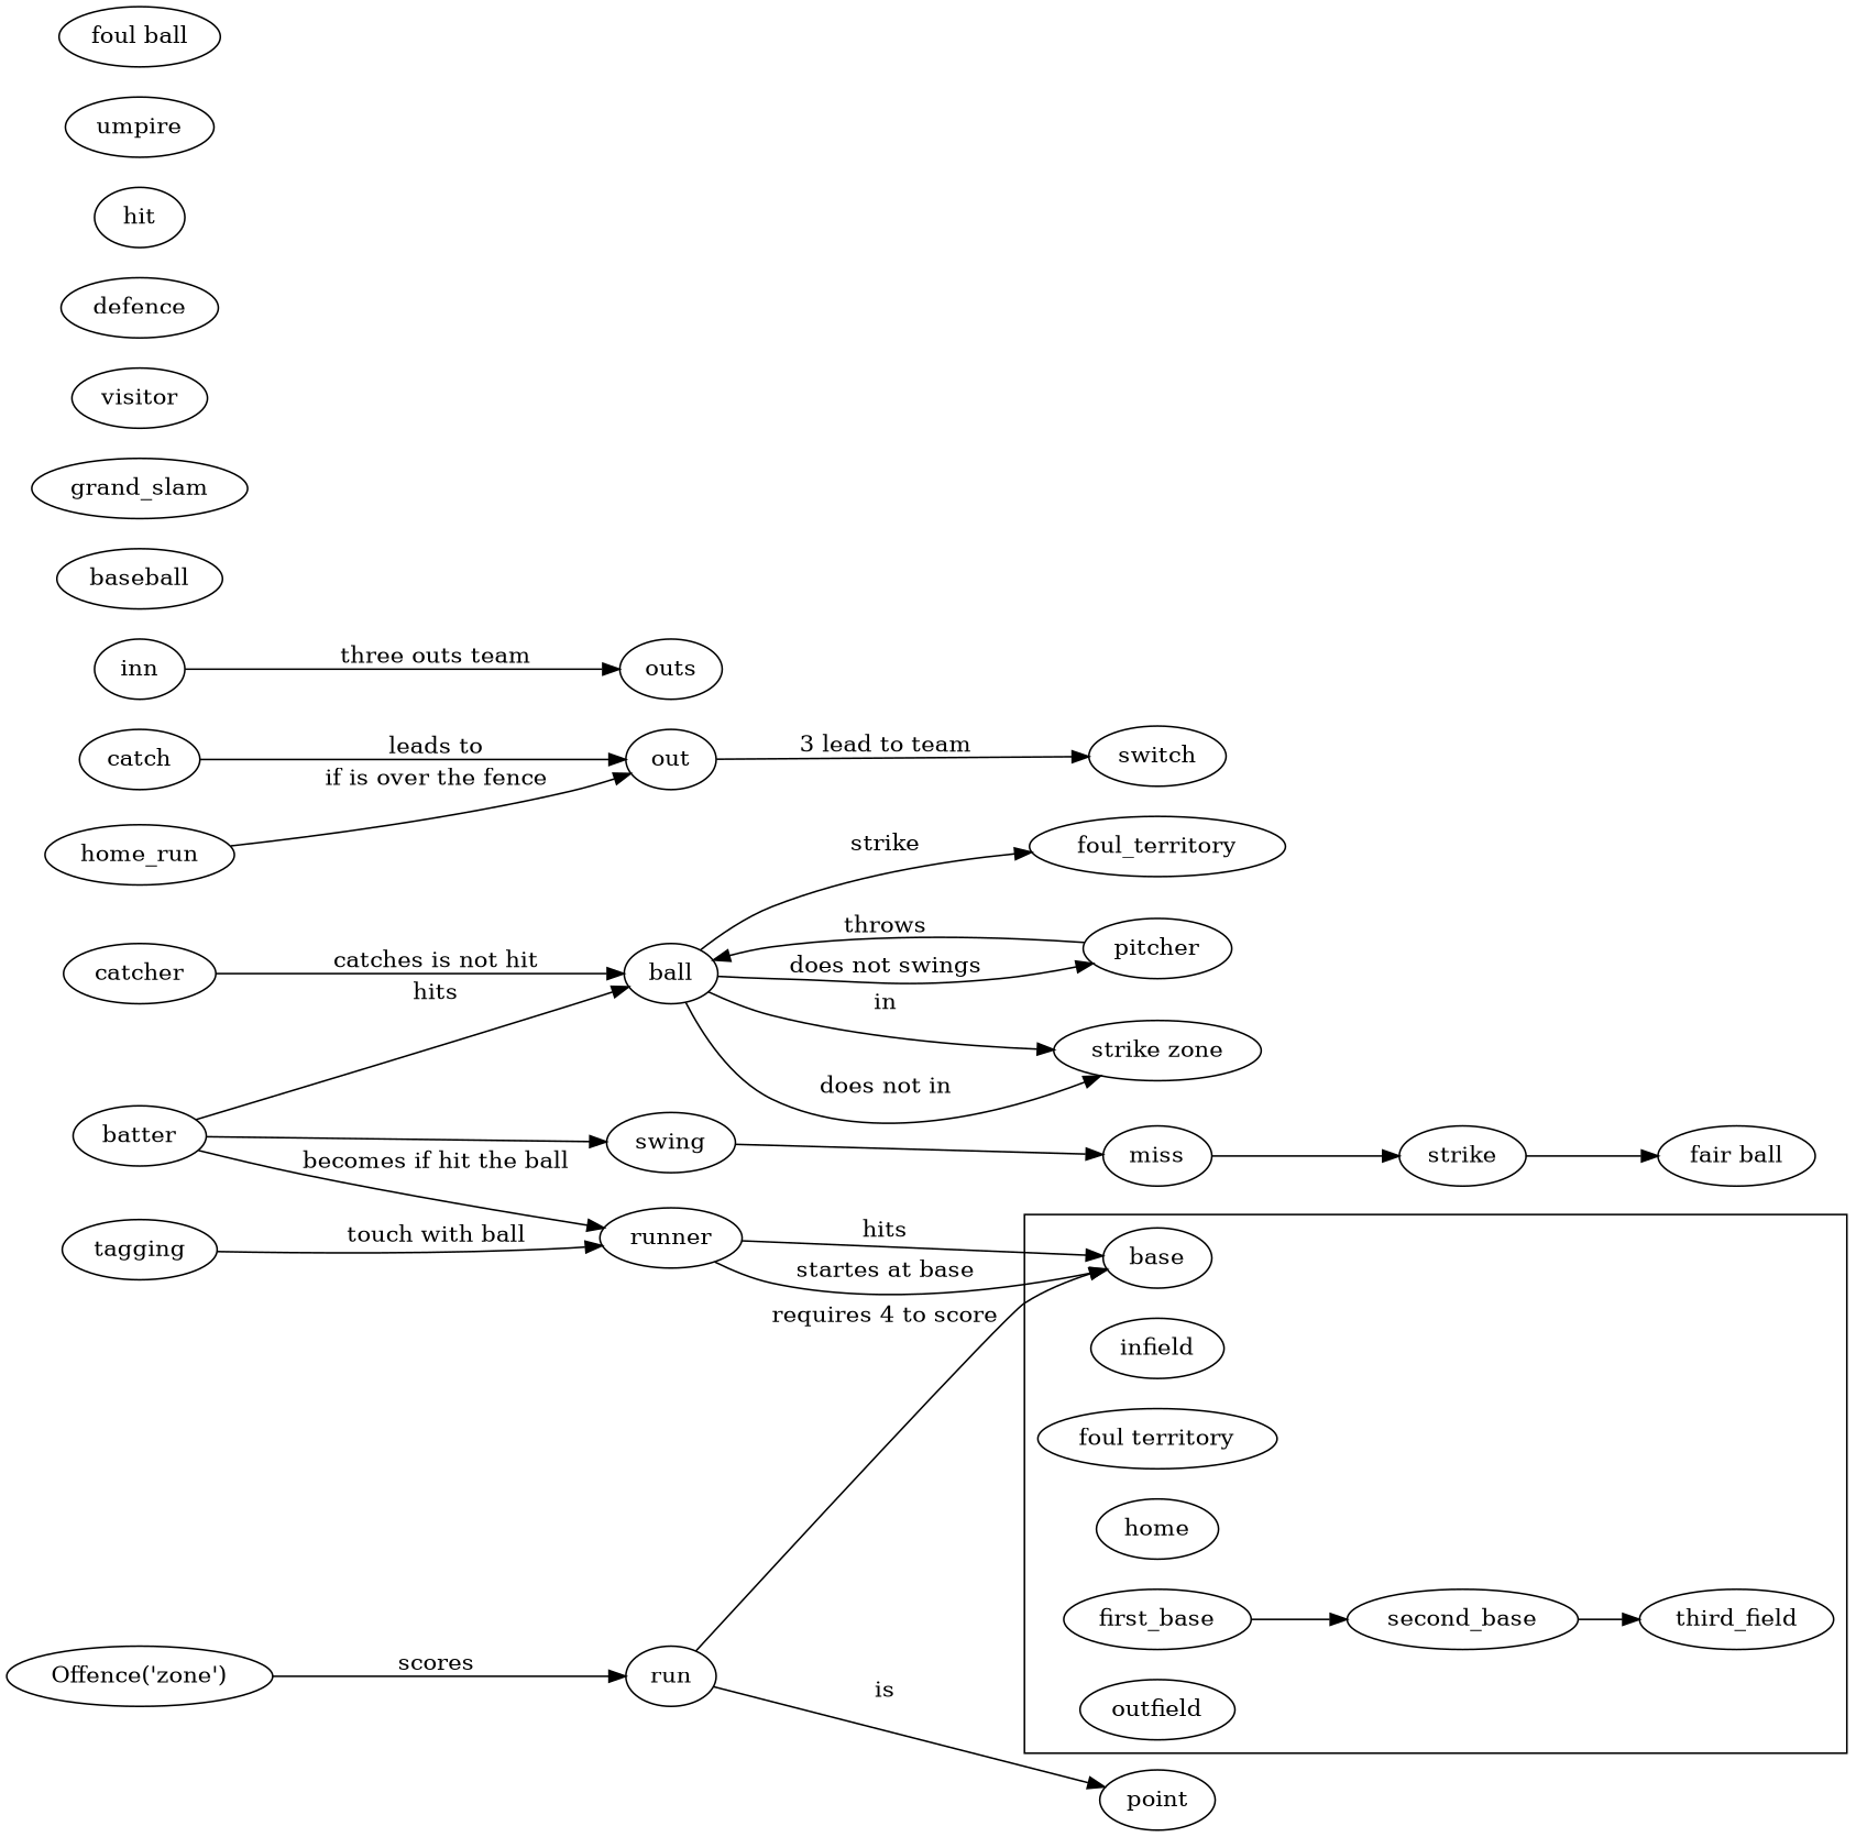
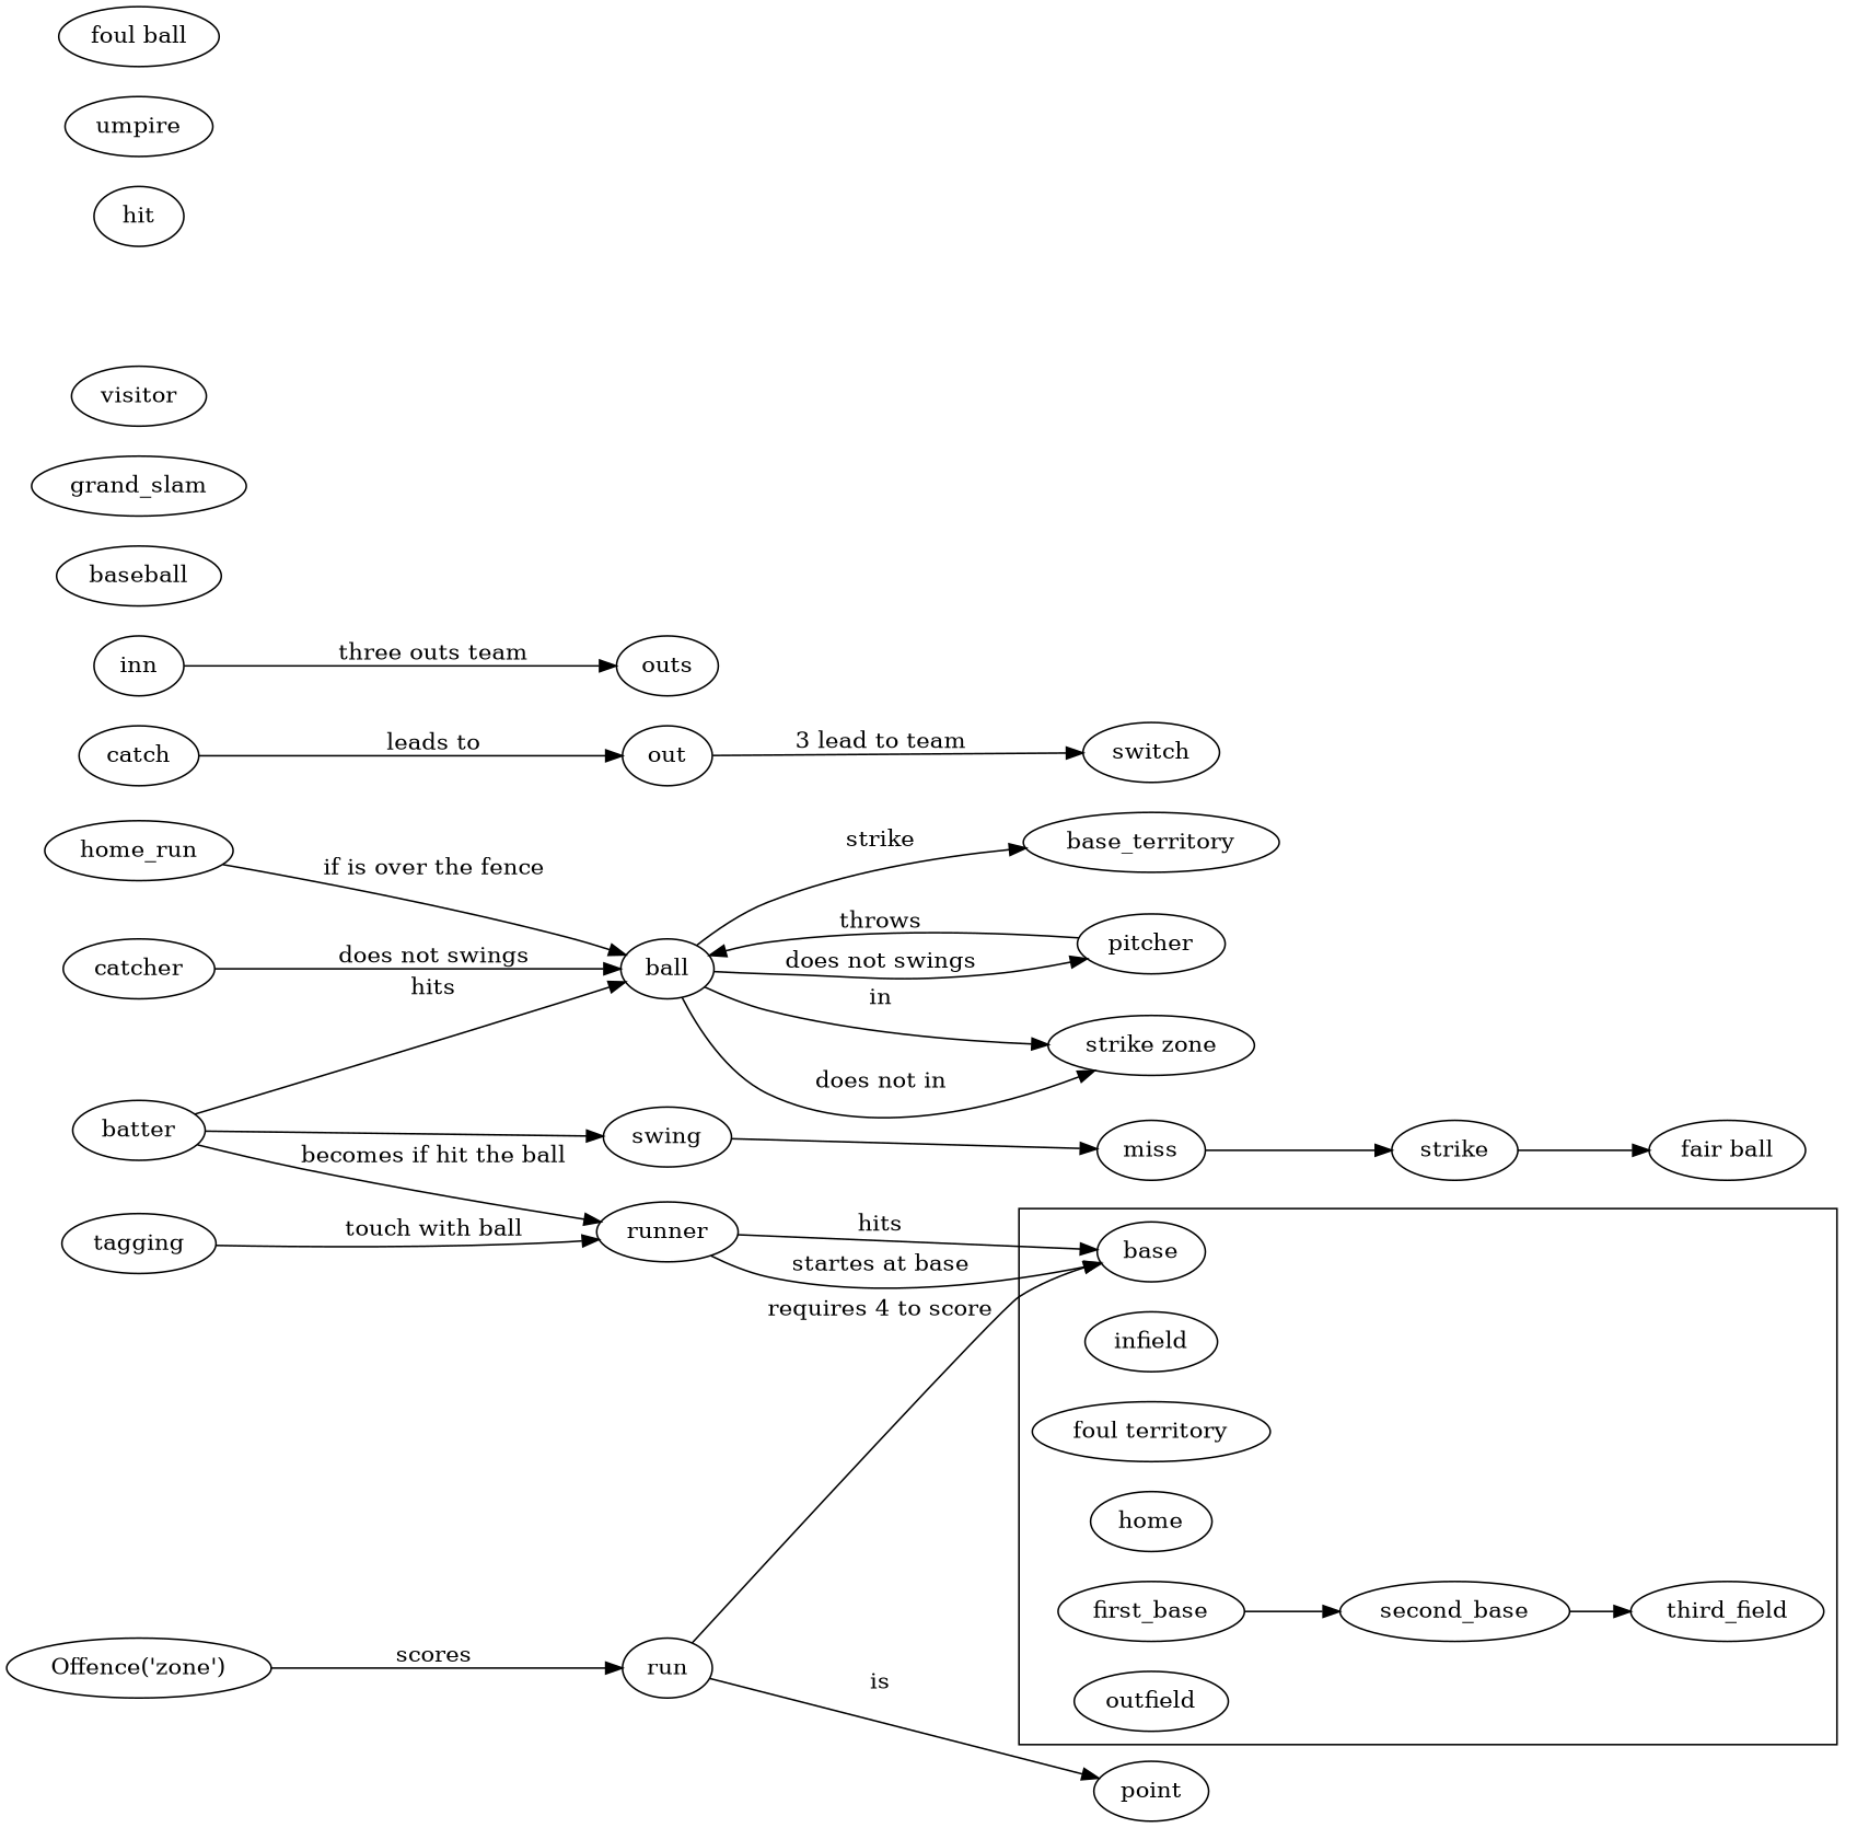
  digraph {
    rankdir=LR
    out
    switch
    inn
    outs
    base
    infield
    "foul territory"
    home
    first_base
    second_base
    third_field
    outfield
    baseball
    pitcher
    ball
    "strike zone"
-   foul_territory
+   foul_territory [label=base_territory]
    run
    point
    home_run
    grand_slam
    visitor
    n23 [label="Offence('zone')"]
-   defence
    catcher
    swing
    miss
    strike
    hit
    umpire
    "fair ball"
    "foul ball"
    batter
    runner
    tagging
    catch
    subgraph sub_1 {
      out
      switch
      inn
      outs
    }
    subgraph cluster_2 {
      base
      infield
      "foul territory"
      home
      first_base
      second_base
      third_field
      outfield
    }
    out -> switch [label="3 lead to team"]
    inn -> outs [label="three outs team"]
    first_base -> second_base
    second_base -> third_field
    pitcher -> ball [label=throws]
    ball -> pitcher [label="does not swings"]
    ball -> "strike zone" [label="does not in"]
    ball -> "strike zone" [label=in]
    ball -> foul_territory [label=strike]
    run -> base [label="requires 4 to score"]
    run -> point [label=is]
-   home_run -> out [label="if is over the fence"]
+   home_run -> ball [label="if is over the fence"]
    n23 -> run [label=scores]
-   catcher -> ball [label="catches is not hit"]
+   catcher -> ball [label="does not swings"]
    swing -> miss
    miss -> strike
    strike -> "fair ball"
    batter -> ball [label=hits]
    batter -> swing
    batter -> runner [label="becomes if hit the ball"]
    runner -> base [label=hits]
    runner -> base [label="startes at base"]
    tagging -> runner [label="touch with ball"]
    catch -> out [label="leads to"]
  }
